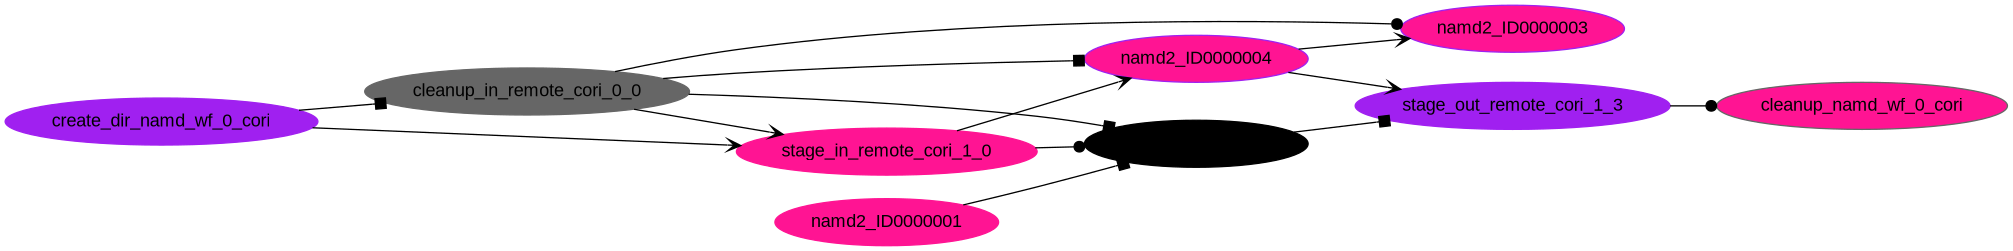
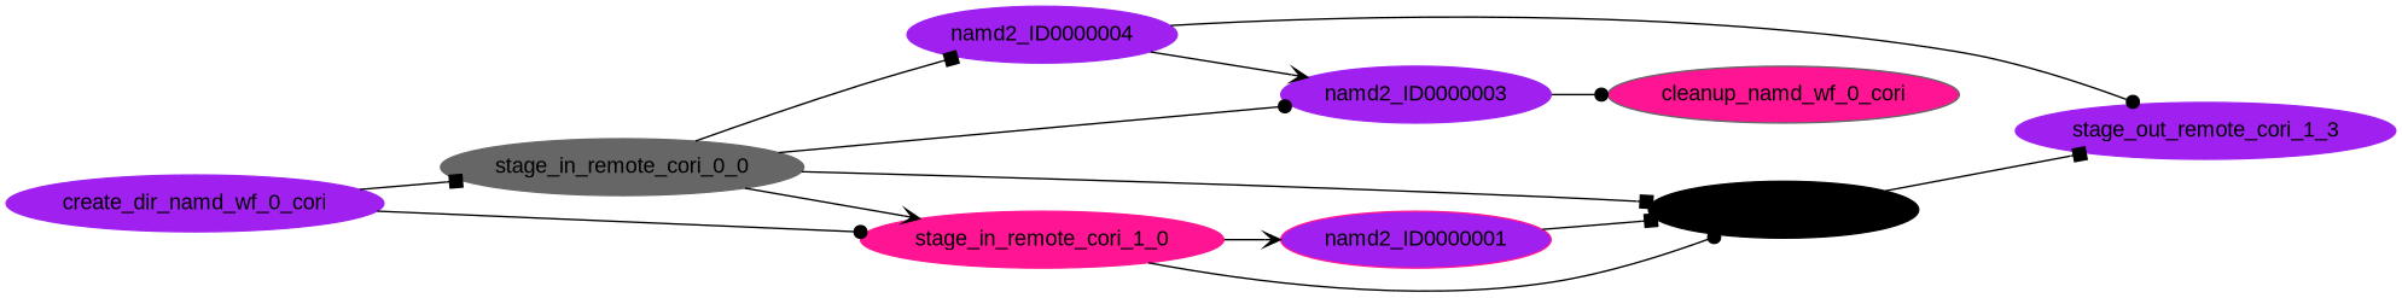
  digraph {
    fontname="Liberation Sans"
    rankdir=LR
    node [color=purple fontname="Liberation Sans" shape=ellipse style=filled]
    edge [arrowhead=box arrowsize=1.0 fontname="Liberation Sans"]
-   n1 [color=gray40 label=cleanup_in_remote_cori_0_0]
-   n2 [label=namd2_ID0000003 fillcolor=deeppink]
+   n1 [color=gray40 label=stage_in_remote_cori_0_0]
+   n2 [label=namd2_ID0000003]
    n3 [color=black label=namd2_ID0000002]
-   n4 [label=namd2_ID0000004 fillcolor=deeppink]
+   n4 [label=namd2_ID0000004]
    n5 [color=deeppink label=stage_in_remote_cori_1_0]
-   n6 [color=deeppink label=namd2_ID0000001]
+   n6 [color=deeppink label=namd2_ID0000001 fillcolor=purple]
    n7 [label=stage_out_remote_cori_1_3]
    n8 [color=gray40 fillcolor=deeppink label=cleanup_namd_wf_0_cori]
    n9 [label=create_dir_namd_wf_0_cori]
    n1 -> n2 [arrowhead=dot]
    n1 -> n3
    n1 -> n4
    n1 -> n5 [arrowhead=vee]
    n3 -> n7
    n4 -> n2 [arrowhead=vee]
-   n4 -> n7 [arrowhead=vee]
+   n4 -> n7 [arrowhead=dot]
    n5 -> n3 [arrowhead=dot]
-   n5 -> n4 [arrowhead=vee]
+   n5 -> n6 [arrowhead=vee]
    n6 -> n3
-   n7 -> n8 [arrowhead=dot]
+   n2 -> n8 [arrowhead=dot]
    n9 -> n1
-   n9 -> n5 [arrowhead=vee]
+   n9 -> n5 [arrowhead=dot]
  }
